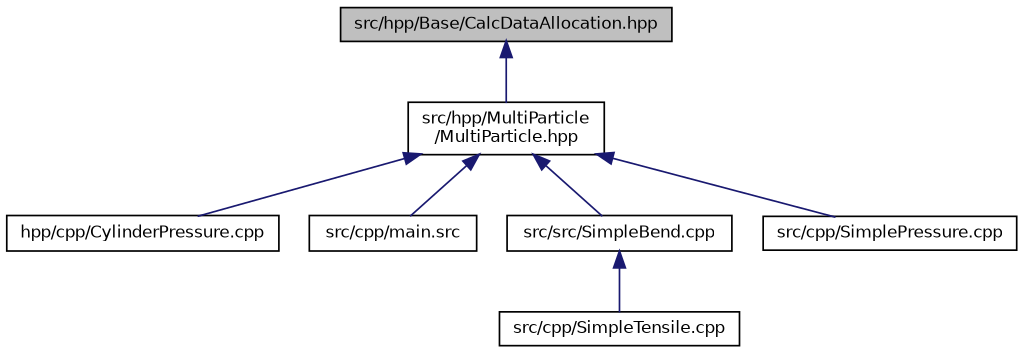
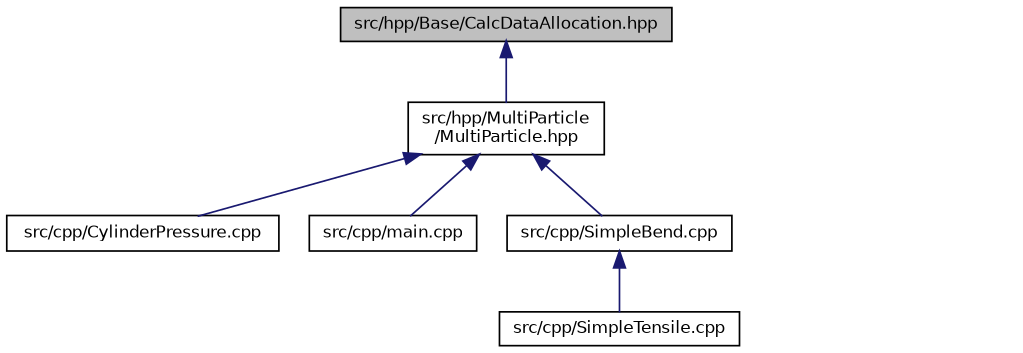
  digraph {
    node [color=black fillcolor=white fontname=Helvetica fontsize=10 shape=record style=filled]
    edge [color=midnightblue dir=back fontname=Helvetica fontsize=10 labelfontname=Helvetica labelfontsize=10 style=solid]
    n1 [fillcolor=grey75 fontcolor=black height=0.2 label="src/hpp/Base/CalcDataAllocation.hpp" width=0.4]
    n2 [height=0.2 label="src/hpp/MultiParticle\l/MultiParticle.hpp" width=0.4]
-   n3 [height=0.2 label="hpp/cpp/CylinderPressure.cpp" width=0.4]
-   n4 [height=0.2 label="src/cpp/main.src" width=0.4]
-   n5 [height=0.2 label="src/src/SimpleBend.cpp" width=0.4]
-   n6 [height=0.2 label="src/cpp/SimplePressure.cpp" width=0.4]
+   n3 [height=0.2 label="src/cpp/CylinderPressure.cpp" width=0.4]
+   n4 [height=0.2 label="src/cpp/main.cpp" width=0.4]
+   n5 [height=0.2 label="src/cpp/SimpleBend.cpp" width=0.4]
    n7 [height=0.2 label="src/cpp/SimpleTensile.cpp" width=0.4]
    n1 -> n2
    n2 -> n3
    n2 -> n4
    n2 -> n5
-   n2 -> n6
    n5 -> n7
  }
